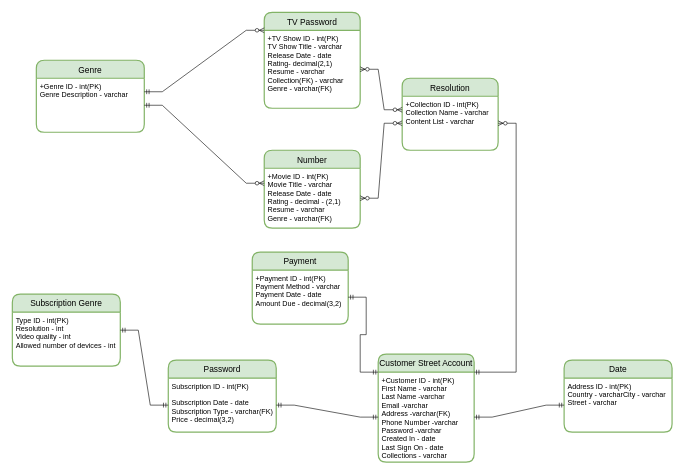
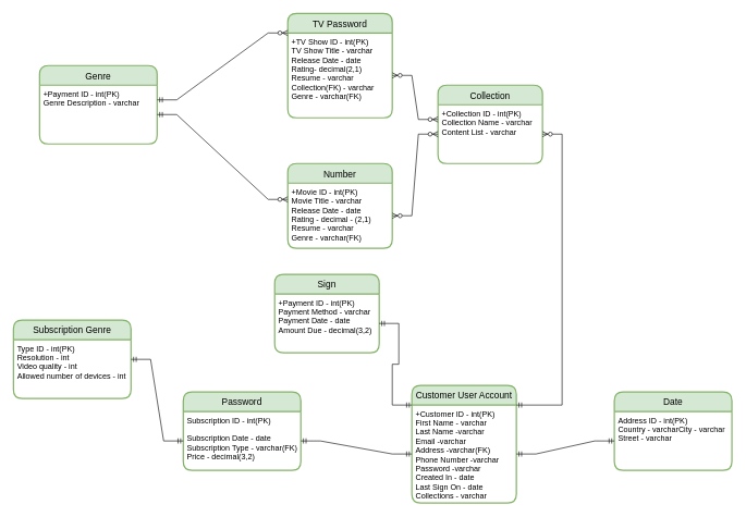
  <mxCell id="0" />
  <mxCell id="1" parent="0" />
  <mxCell id="2" value="Genre" style="swimlane;childLayout=stackLayout;horizontal=1;startSize=30;horizontalStack=0;rounded=1;fontSize=14;fontStyle=0;strokeWidth=2;resizeParent=0;resizeLast=1;shadow=0;dashed=0;align=center;fillColor=#d5e8d4;strokeColor=#82b366;" parent="1" vertex="1"><mxGeometry x="60" y="100" width="180" height="120" as="geometry" /></mxCell>
- <mxCell id="3" value="+Genre ID - int(PK)&#10;Genre Description - varchar&#10;" style="align=left;strokeColor=none;fillColor=none;spacingLeft=4;fontSize=12;verticalAlign=top;resizable=0;rotatable=0;part=1;" parent="2" vertex="1"><mxGeometry y="30" width="180" height="90" as="geometry" /></mxCell>
+ <mxCell id="3" value="+Payment ID - int(PK)&#10;Genre Description - varchar&#10;" style="align=left;strokeColor=none;fillColor=none;spacingLeft=4;fontSize=12;verticalAlign=top;resizable=0;rotatable=0;part=1;" parent="2" vertex="1"><mxGeometry y="30" width="180" height="90" as="geometry" /></mxCell>
  <mxCell id="4" value="TV Password" style="swimlane;childLayout=stackLayout;horizontal=1;startSize=30;horizontalStack=0;rounded=1;fontSize=14;fontStyle=0;strokeWidth=2;resizeParent=0;resizeLast=1;shadow=0;dashed=0;align=center;fillColor=#d5e8d4;strokeColor=#82b366;" parent="1" vertex="1"><mxGeometry x="440" y="20" width="160" height="160" as="geometry" /></mxCell>
  <mxCell id="5" value="+TV Show ID - int(PK)&#10;TV Show Title - varchar&#10;Release Date - date&#10;Rating- decimal(2,1)&#10;Resume - varchar&#10;Collection(FK) - varchar&#10;Genre - varchar(FK)&#10;&#10;&#10;" style="align=left;strokeColor=none;fillColor=none;spacingLeft=4;fontSize=12;verticalAlign=top;resizable=0;rotatable=0;part=1;" parent="4" vertex="1"><mxGeometry y="30" width="160" height="130" as="geometry" /></mxCell>
  <mxCell id="6" value="Number" style="swimlane;childLayout=stackLayout;horizontal=1;startSize=30;horizontalStack=0;rounded=1;fontSize=14;fontStyle=0;strokeWidth=2;resizeParent=0;resizeLast=1;shadow=0;dashed=0;align=center;fillColor=#d5e8d4;strokeColor=#82b366;" parent="1" vertex="1"><mxGeometry x="440" y="250" width="160" height="130" as="geometry" /></mxCell>
  <mxCell id="7" value="+Movie ID - int(PK)&#10;Movie Title - varchar&#10;Release Date - date&#10;Rating - decimal - (2,1)&#10;Resume - varchar&#10;Genre - varchar(FK)&#10;&#10;" style="align=left;strokeColor=none;fillColor=none;spacingLeft=4;fontSize=12;verticalAlign=top;resizable=0;rotatable=0;part=1;" parent="6" vertex="1"><mxGeometry y="30" width="160" height="100" as="geometry" /></mxCell>
  <mxCell id="8" value="" style="edgeStyle=entityRelationEdgeStyle;fontSize=12;html=1;endArrow=ERzeroToMany;startArrow=ERmandOne;rounded=0;exitX=1;exitY=0.25;exitDx=0;exitDy=0;entryX=0;entryY=0;entryDx=0;entryDy=0;" parent="1" source="3" target="5" edge="1"><mxGeometry width="100" height="100" relative="1" as="geometry"><mxPoint x="250" y="140" as="sourcePoint" /><mxPoint x="350" y="40" as="targetPoint" /></mxGeometry></mxCell>
  <mxCell id="9" value="" style="edgeStyle=entityRelationEdgeStyle;fontSize=12;html=1;endArrow=ERzeroToMany;startArrow=ERmandOne;rounded=0;exitX=1;exitY=0.5;exitDx=0;exitDy=0;entryX=0;entryY=0.25;entryDx=0;entryDy=0;" parent="1" source="3" target="7" edge="1"><mxGeometry width="100" height="100" relative="1" as="geometry"><mxPoint x="260" y="230" as="sourcePoint" /><mxPoint x="360" y="130" as="targetPoint" /></mxGeometry></mxCell>
- <mxCell id="10" value="Resolution" style="swimlane;childLayout=stackLayout;horizontal=1;startSize=30;horizontalStack=0;rounded=1;fontSize=14;fontStyle=0;strokeWidth=2;resizeParent=0;resizeLast=1;shadow=0;dashed=0;align=center;fillColor=#d5e8d4;strokeColor=#82b366;" parent="1" vertex="1"><mxGeometry x="670" y="130" width="160" height="120" as="geometry" /></mxCell>
+ <mxCell id="10" value="Collection" style="swimlane;childLayout=stackLayout;horizontal=1;startSize=30;horizontalStack=0;rounded=1;fontSize=14;fontStyle=0;strokeWidth=2;resizeParent=0;resizeLast=1;shadow=0;dashed=0;align=center;fillColor=#d5e8d4;strokeColor=#82b366;" parent="1" vertex="1"><mxGeometry x="670" y="130" width="160" height="120" as="geometry" /></mxCell>
  <mxCell id="11" value="+Collection ID - int(PK)&#10;Collection Name - varchar&#10;Content List - varchar&#10;&#10;" style="align=left;strokeColor=none;fillColor=none;spacingLeft=4;fontSize=12;verticalAlign=top;resizable=0;rotatable=0;part=1;" parent="10" vertex="1"><mxGeometry y="30" width="160" height="90" as="geometry" /></mxCell>
  <mxCell id="12" value="" style="edgeStyle=entityRelationEdgeStyle;fontSize=12;html=1;endArrow=ERzeroToMany;endFill=1;startArrow=ERzeroToMany;rounded=0;exitX=1;exitY=0.5;exitDx=0;exitDy=0;entryX=0;entryY=0.25;entryDx=0;entryDy=0;" parent="1" source="5" target="11" edge="1"><mxGeometry width="100" height="100" relative="1" as="geometry"><mxPoint x="740" y="420" as="sourcePoint" /><mxPoint x="840" y="320" as="targetPoint" /></mxGeometry></mxCell>
  <mxCell id="13" value="" style="edgeStyle=entityRelationEdgeStyle;fontSize=12;html=1;endArrow=ERzeroToMany;endFill=1;startArrow=ERzeroToMany;rounded=0;exitX=1;exitY=0.5;exitDx=0;exitDy=0;entryX=0;entryY=0.5;entryDx=0;entryDy=0;" parent="1" source="7" target="11" edge="1"><mxGeometry width="100" height="100" relative="1" as="geometry"><mxPoint x="680" y="400" as="sourcePoint" /><mxPoint x="780" y="300" as="targetPoint" /></mxGeometry></mxCell>
  <mxCell id="14" value="Password" style="swimlane;childLayout=stackLayout;horizontal=1;startSize=30;horizontalStack=0;rounded=1;fontSize=14;fontStyle=0;strokeWidth=2;resizeParent=0;resizeLast=1;shadow=0;dashed=0;align=center;fillColor=#d5e8d4;strokeColor=#82b366;fontColor=default;" parent="1" vertex="1"><mxGeometry x="280" y="600" width="180" height="120" as="geometry" /></mxCell>
  <mxCell id="15" value="Subscription ID - int(PK)&#10;&#10;Subscription Date - date&#10;Subscription Type - varchar(FK)&#10;Price - decimal(3,2)&#10;" style="align=left;strokeColor=none;fillColor=none;spacingLeft=4;fontSize=12;verticalAlign=top;resizable=0;rotatable=0;part=1;fontColor=default;" parent="14" vertex="1"><mxGeometry y="30" width="180" height="90" as="geometry" /></mxCell>
  <mxCell id="16" value="Subscription Genre" style="swimlane;childLayout=stackLayout;horizontal=1;startSize=30;horizontalStack=0;rounded=1;fontSize=14;fontStyle=0;strokeWidth=2;resizeParent=0;resizeLast=1;shadow=0;dashed=0;align=center;fillColor=#d5e8d4;strokeColor=#82b366;fontColor=default;" parent="1" vertex="1"><mxGeometry x="20" y="490" width="180" height="120" as="geometry" /></mxCell>
  <mxCell id="17" value="Type ID - int(PK)&#10;Resolution - int&#10;Video quality - int&#10;Allowed number of devices - int&#10;" style="align=left;strokeColor=none;fillColor=none;spacingLeft=4;fontSize=12;verticalAlign=top;resizable=0;rotatable=0;part=1;fontColor=default;" parent="16" vertex="1"><mxGeometry y="30" width="180" height="90" as="geometry" /></mxCell>
  <mxCell id="18" value="" style="edgeStyle=entityRelationEdgeStyle;fontSize=12;html=1;endArrow=ERmandOne;startArrow=ERmandOne;rounded=0;exitX=1;exitY=0.5;exitDx=0;exitDy=0;entryX=0;entryY=0.5;entryDx=0;entryDy=0;" parent="1" source="16" target="15" edge="1"><mxGeometry width="100" height="100" relative="1" as="geometry"><mxPoint x="70" y="530" as="sourcePoint" /><mxPoint x="170" y="430" as="targetPoint" /></mxGeometry></mxCell>
- <mxCell id="19" value="Customer Street Account" style="swimlane;childLayout=stackLayout;horizontal=1;startSize=30;horizontalStack=0;rounded=1;fontSize=14;fontStyle=0;strokeWidth=2;resizeParent=0;resizeLast=1;shadow=0;dashed=0;align=center;fillColor=#d5e8d4;strokeColor=#82b366;" parent="1" vertex="1"><mxGeometry x="630" y="590" width="160" height="180" as="geometry" /></mxCell>
+ <mxCell id="19" value="Customer User Account" style="swimlane;childLayout=stackLayout;horizontal=1;startSize=30;horizontalStack=0;rounded=1;fontSize=14;fontStyle=0;strokeWidth=2;resizeParent=0;resizeLast=1;shadow=0;dashed=0;align=center;fillColor=#d5e8d4;strokeColor=#82b366;" parent="1" vertex="1"><mxGeometry x="630" y="590" width="160" height="180" as="geometry" /></mxCell>
  <mxCell id="20" value="+Customer ID - int(PK)&#10;First Name - varchar&#10;Last Name -varchar&#10;Email -varchar&#10;Address -varchar(FK)&#10;Phone Number -varchar&#10;Password -varchar&#10;Created In - date&#10;Last Sign On - date&#10;Collections - varchar&#10;&#10;" style="align=left;strokeColor=none;fillColor=none;spacingLeft=4;fontSize=12;verticalAlign=top;resizable=0;rotatable=0;part=1;" parent="19" vertex="1"><mxGeometry y="30" width="160" height="150" as="geometry" /></mxCell>
  <mxCell id="21" value="" style="edgeStyle=entityRelationEdgeStyle;fontSize=12;html=1;endArrow=ERmandOne;startArrow=ERmandOne;rounded=0;exitX=1;exitY=0.5;exitDx=0;exitDy=0;entryX=0;entryY=0.5;entryDx=0;entryDy=0;" parent="1" source="15" target="20" edge="1"><mxGeometry width="100" height="100" relative="1" as="geometry"><mxPoint x="500" y="680" as="sourcePoint" /><mxPoint x="600" y="580" as="targetPoint" /></mxGeometry></mxCell>
  <mxCell id="22" value="Date" style="swimlane;childLayout=stackLayout;horizontal=1;startSize=30;horizontalStack=0;rounded=1;fontSize=14;fontStyle=0;strokeWidth=2;resizeParent=0;resizeLast=1;shadow=0;dashed=0;align=center;fillColor=#d5e8d4;strokeColor=#82b366;" parent="1" vertex="1"><mxGeometry x="940" y="600" width="180" height="120" as="geometry" /></mxCell>
  <mxCell id="23" value="Address ID - int(PK)&#10;Country - varcharCity - varchar&#10;Street - varchar&#10;" style="align=left;strokeColor=none;fillColor=none;spacingLeft=4;fontSize=12;verticalAlign=top;resizable=0;rotatable=0;part=1;" parent="22" vertex="1"><mxGeometry y="30" width="180" height="90" as="geometry" /></mxCell>
  <mxCell id="24" value="" style="edgeStyle=entityRelationEdgeStyle;fontSize=12;html=1;endArrow=ERmandOne;startArrow=ERmandOne;rounded=0;exitX=1;exitY=0.5;exitDx=0;exitDy=0;entryX=0;entryY=0.5;entryDx=0;entryDy=0;" parent="1" source="20" target="23" edge="1"><mxGeometry width="100" height="100" relative="1" as="geometry"><mxPoint x="840" y="790" as="sourcePoint" /><mxPoint x="940" y="690" as="targetPoint" /></mxGeometry></mxCell>
- <mxCell id="25" value="Payment" style="swimlane;childLayout=stackLayout;horizontal=1;startSize=30;horizontalStack=0;rounded=1;fontSize=14;fontStyle=0;strokeWidth=2;resizeParent=0;resizeLast=1;shadow=0;dashed=0;align=center;fillColor=#d5e8d4;strokeColor=#82b366;" parent="1" vertex="1"><mxGeometry x="420" y="420" width="160" height="120" as="geometry" /></mxCell>
+ <mxCell id="25" value="Sign" style="swimlane;childLayout=stackLayout;horizontal=1;startSize=30;horizontalStack=0;rounded=1;fontSize=14;fontStyle=0;strokeWidth=2;resizeParent=0;resizeLast=1;shadow=0;dashed=0;align=center;fillColor=#d5e8d4;strokeColor=#82b366;" parent="1" vertex="1"><mxGeometry x="420" y="420" width="160" height="120" as="geometry" /></mxCell>
  <mxCell id="26" value="+Payment ID - int(PK)&#10;Payment Method - varchar&#10;Payment Date - date&#10;Amount Due - decimal(3,2)&#10;" style="align=left;strokeColor=none;fillColor=none;spacingLeft=4;fontSize=12;verticalAlign=top;resizable=0;rotatable=0;part=1;" parent="25" vertex="1"><mxGeometry y="30" width="160" height="90" as="geometry" /></mxCell>
  <mxCell id="27" value="" style="edgeStyle=entityRelationEdgeStyle;fontSize=12;html=1;endArrow=ERmandOne;startArrow=ERmandOne;rounded=0;exitX=1;exitY=0.5;exitDx=0;exitDy=0;entryX=0;entryY=0;entryDx=0;entryDy=0;" parent="1" source="26" target="20" edge="1"><mxGeometry width="100" height="100" relative="1" as="geometry"><mxPoint x="680" y="570" as="sourcePoint" /><mxPoint x="780" y="470" as="targetPoint" /></mxGeometry></mxCell>
  <mxCell id="28" value="" style="edgeStyle=entityRelationEdgeStyle;fontSize=12;html=1;endArrow=ERzeroToMany;startArrow=ERmandOne;rounded=0;exitX=1;exitY=0;exitDx=0;exitDy=0;" parent="1" source="20" target="11" edge="1"><mxGeometry width="100" height="100" relative="1" as="geometry"><mxPoint x="780" y="520" as="sourcePoint" /><mxPoint x="880" y="420" as="targetPoint" /></mxGeometry></mxCell>
